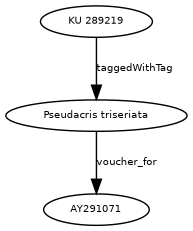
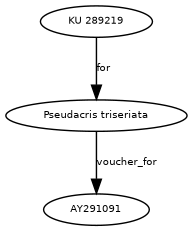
  digraph {
    node [fontname=Helvetica fontsize=7]
    edge [fontname=Helvetica fontsize=7]
    n1 [height=0.27433100247 label="KU 289219" width=0.27433100247]
    n2 [height=0.27433100247 label="Pseudacris triseriata" width=0.27433100247]
-   n3 [height=0.27433100247 label=AY291071 width=0.27433100247]
-   n1 -> n2 [label=taggedWithTag]
+   n3 [height=0.27433100247 label=AY291091 width=0.27433100247]
+   n1 -> n2 [label=for]
    n2 -> n3 [label=voucher_for]
  }
